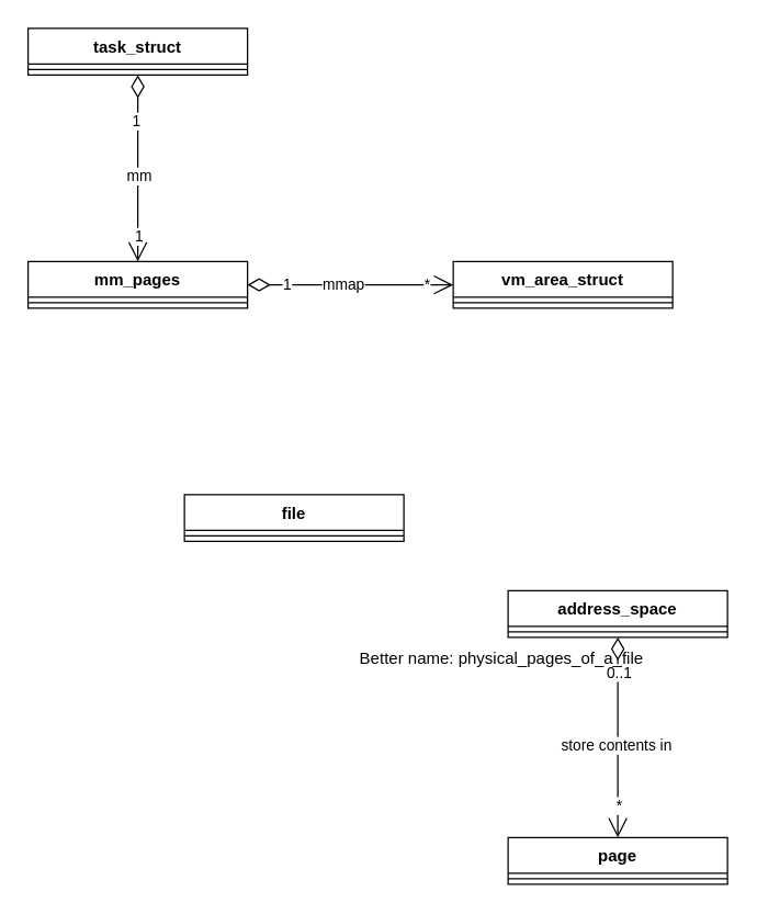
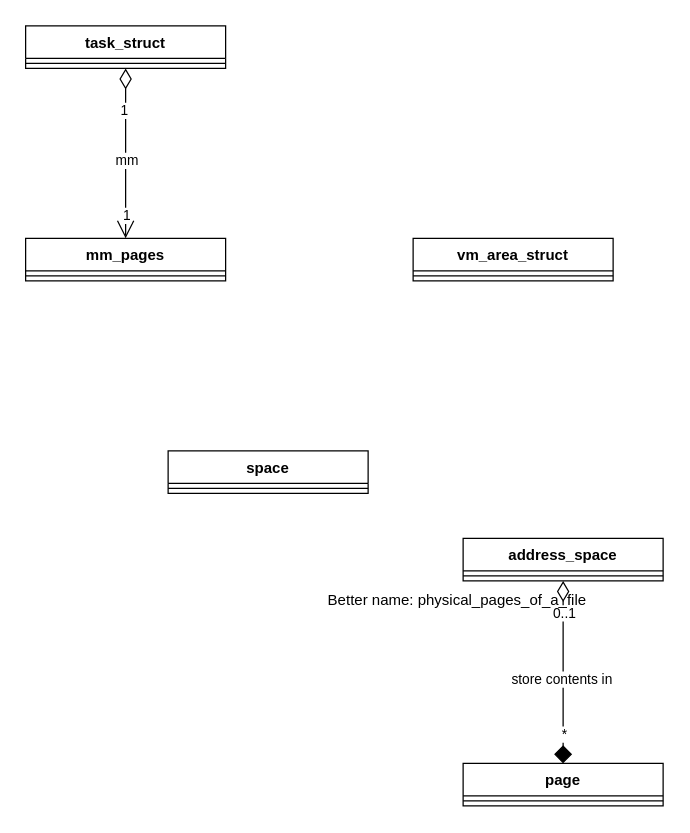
  <mxCell id="0" />
  <mxCell id="1" parent="0" />
- <mxCell id="2" value="" style="endArrow=open;html=1;endSize=12;startArrow=diamondThin;startSize=14;startFill=0;edgeStyle=orthogonalEdgeStyle;align=left;verticalAlign=bottom;" parent="1" source="8" target="6" edge="1"><mxGeometry x="-1" y="3" relative="1" as="geometry"><mxPoint x="210" y="300" as="sourcePoint" /><mxPoint x="370" y="300" as="targetPoint" /></mxGeometry></mxCell>
- <mxCell id="3" value="*" style="edgeLabel;html=1;align=center;verticalAlign=middle;resizable=0;points=[];" parent="2" vertex="1" connectable="0"><mxGeometry x="0.679" y="1" relative="1" as="geometry"><mxPoint x="4.29" as="offset" /></mxGeometry></mxCell>
- <mxCell id="4" value="mmap" style="edgeLabel;html=1;align=center;verticalAlign=middle;resizable=0;points=[];" parent="2" vertex="1" connectable="0"><mxGeometry x="0.296" y="1" relative="1" as="geometry"><mxPoint x="-27.24" as="offset" /></mxGeometry></mxCell>
- <mxCell id="5" value="1" style="edgeLabel;html=1;align=center;verticalAlign=middle;resizable=0;points=[];" parent="2" vertex="1" connectable="0"><mxGeometry x="-0.629" y="1" relative="1" as="geometry"><mxPoint as="offset" /></mxGeometry></mxCell>
  <mxCell id="6" value="vm_area_struct" style="swimlane;fontStyle=1;align=center;verticalAlign=top;childLayout=stackLayout;horizontal=1;startSize=26;horizontalStack=0;resizeParent=1;resizeParentMax=0;resizeLast=0;collapsible=1;marginBottom=0;" parent="1" vertex="1"><mxGeometry x="330" y="190" width="160" height="34" as="geometry" /></mxCell>
  <mxCell id="7" value="" style="line;strokeWidth=1;fillColor=none;align=left;verticalAlign=middle;spacingTop=-1;spacingLeft=3;spacingRight=3;rotatable=0;labelPosition=right;points=[];portConstraint=eastwest;" parent="6" vertex="1"><mxGeometry y="26" width="160" height="8" as="geometry" /></mxCell>
  <mxCell id="8" value="mm_pages" style="swimlane;fontStyle=1;align=center;verticalAlign=top;childLayout=stackLayout;horizontal=1;startSize=26;horizontalStack=0;resizeParent=1;resizeParentMax=0;resizeLast=0;collapsible=1;marginBottom=0;" parent="1" vertex="1"><mxGeometry x="20" y="190" width="160" height="34" as="geometry" /></mxCell>
  <mxCell id="9" value="" style="line;strokeWidth=1;fillColor=none;align=left;verticalAlign=middle;spacingTop=-1;spacingLeft=3;spacingRight=3;rotatable=0;labelPosition=right;points=[];portConstraint=eastwest;" parent="8" vertex="1"><mxGeometry y="26" width="160" height="8" as="geometry" /></mxCell>
- <mxCell id="10" value="file" style="swimlane;fontStyle=1;align=center;verticalAlign=top;childLayout=stackLayout;horizontal=1;startSize=26;horizontalStack=0;resizeParent=1;resizeParentMax=0;resizeLast=0;collapsible=1;marginBottom=0;" parent="1" vertex="1"><mxGeometry x="134" y="360" width="160" height="34" as="geometry" /></mxCell>
+ <mxCell id="10" value="space" style="swimlane;fontStyle=1;align=center;verticalAlign=top;childLayout=stackLayout;horizontal=1;startSize=26;horizontalStack=0;resizeParent=1;resizeParentMax=0;resizeLast=0;collapsible=1;marginBottom=0;" parent="1" vertex="1"><mxGeometry x="134" y="360" width="160" height="34" as="geometry" /></mxCell>
  <mxCell id="11" value="" style="line;strokeWidth=1;fillColor=none;align=left;verticalAlign=middle;spacingTop=-1;spacingLeft=3;spacingRight=3;rotatable=0;labelPosition=right;points=[];portConstraint=eastwest;" parent="10" vertex="1"><mxGeometry y="26" width="160" height="8" as="geometry" /></mxCell>
  <mxCell id="12" value="" style="endArrow=open;html=1;endSize=12;startArrow=diamondThin;startSize=14;startFill=0;edgeStyle=orthogonalEdgeStyle;align=left;verticalAlign=bottom;" parent="1" source="16" target="8" edge="1"><mxGeometry x="-1" y="3" relative="1" as="geometry"><mxPoint x="200" y="240" as="sourcePoint" /><mxPoint x="360" y="240" as="targetPoint" /></mxGeometry></mxCell>
  <mxCell id="13" value="1" style="edgeLabel;html=1;align=center;verticalAlign=middle;resizable=0;points=[];" parent="12" vertex="1" connectable="0"><mxGeometry x="0.716" relative="1" as="geometry"><mxPoint as="offset" /></mxGeometry></mxCell>
  <mxCell id="14" value="1" style="edgeLabel;html=1;align=center;verticalAlign=middle;resizable=0;points=[];" parent="12" vertex="1" connectable="0"><mxGeometry x="-0.707" y="-2" relative="1" as="geometry"><mxPoint y="13.14" as="offset" /></mxGeometry></mxCell>
  <mxCell id="15" value="mm" style="edgeLabel;html=1;align=center;verticalAlign=middle;resizable=0;points=[];" parent="12" vertex="1" connectable="0"><mxGeometry x="0.07" relative="1" as="geometry"><mxPoint as="offset" /></mxGeometry></mxCell>
  <mxCell id="16" value="task_struct" style="swimlane;fontStyle=1;align=center;verticalAlign=top;childLayout=stackLayout;horizontal=1;startSize=26;horizontalStack=0;resizeParent=1;resizeParentMax=0;resizeLast=0;collapsible=1;marginBottom=0;" parent="1" vertex="1"><mxGeometry x="20" y="20" width="160" height="34" as="geometry" /></mxCell>
  <mxCell id="17" value="" style="line;strokeWidth=1;fillColor=none;align=left;verticalAlign=middle;spacingTop=-1;spacingLeft=3;spacingRight=3;rotatable=0;labelPosition=right;points=[];portConstraint=eastwest;" parent="16" vertex="1"><mxGeometry y="26" width="160" height="8" as="geometry" /></mxCell>
  <mxCell id="18" value="address_space" style="swimlane;fontStyle=1;align=center;verticalAlign=top;childLayout=stackLayout;horizontal=1;startSize=26;horizontalStack=0;resizeParent=1;resizeParentMax=0;resizeLast=0;collapsible=1;marginBottom=0;" parent="1" vertex="1"><mxGeometry x="370" y="430" width="160" height="34" as="geometry" /></mxCell>
  <mxCell id="19" value="" style="line;strokeWidth=1;fillColor=none;align=left;verticalAlign=middle;spacingTop=-1;spacingLeft=3;spacingRight=3;rotatable=0;labelPosition=right;points=[];portConstraint=eastwest;" parent="18" vertex="1"><mxGeometry y="26" width="160" height="8" as="geometry" /></mxCell>
- <mxCell id="20" value="" style="endArrow=open;html=1;endSize=12;startArrow=diamondThin;startSize=14;startFill=0;edgeStyle=orthogonalEdgeStyle;align=left;verticalAlign=bottom;" parent="1" source="18" target="24" edge="1"><mxGeometry x="-1" y="3" relative="1" as="geometry"><mxPoint x="220" y="460" as="sourcePoint" /><mxPoint x="380" y="460" as="targetPoint" /></mxGeometry></mxCell>
+ <mxCell id="20" value="" style="endArrow=diamond;html=1;endSize=12;startArrow=diamondThin;startSize=14;startFill=0;edgeStyle=orthogonalEdgeStyle;align=left;verticalAlign=bottom;" parent="1" source="18" target="24" edge="1"><mxGeometry x="-1" y="3" relative="1" as="geometry"><mxPoint x="220" y="460" as="sourcePoint" /><mxPoint x="380" y="460" as="targetPoint" /></mxGeometry></mxCell>
  <mxCell id="21" value="0..1" style="edgeLabel;html=1;align=center;verticalAlign=middle;resizable=0;points=[];" parent="20" vertex="1" connectable="0"><mxGeometry x="-0.721" relative="1" as="geometry"><mxPoint y="5.31" as="offset" /></mxGeometry></mxCell>
  <mxCell id="22" value="*" style="edgeLabel;html=1;align=center;verticalAlign=middle;resizable=0;points=[];" parent="20" vertex="1" connectable="0"><mxGeometry x="0.667" relative="1" as="geometry"><mxPoint as="offset" /></mxGeometry></mxCell>
  <mxCell id="23" value="store contents in" style="edgeLabel;html=1;align=center;verticalAlign=middle;resizable=0;points=[];" parent="20" vertex="1" connectable="0"><mxGeometry x="0.063" y="-2" relative="1" as="geometry"><mxPoint as="offset" /></mxGeometry></mxCell>
  <mxCell id="24" value="page" style="swimlane;fontStyle=1;align=center;verticalAlign=top;childLayout=stackLayout;horizontal=1;startSize=26;horizontalStack=0;resizeParent=1;resizeParentMax=0;resizeLast=0;collapsible=1;marginBottom=0;" parent="1" vertex="1"><mxGeometry x="370" y="610" width="160" height="34" as="geometry" /></mxCell>
  <mxCell id="25" value="" style="line;strokeWidth=1;fillColor=none;align=left;verticalAlign=middle;spacingTop=-1;spacingLeft=3;spacingRight=3;rotatable=0;labelPosition=right;points=[];portConstraint=eastwest;" parent="24" vertex="1"><mxGeometry y="26" width="160" height="8" as="geometry" /></mxCell>
  <mxCell id="26" value="Better name: physical_pages_of_a_file" style="text;html=1;align=center;verticalAlign=middle;resizable=0;points=[];autosize=1;" parent="1" vertex="1"><mxGeometry x="255" y="470" width="220" height="20" as="geometry" /></mxCell>
